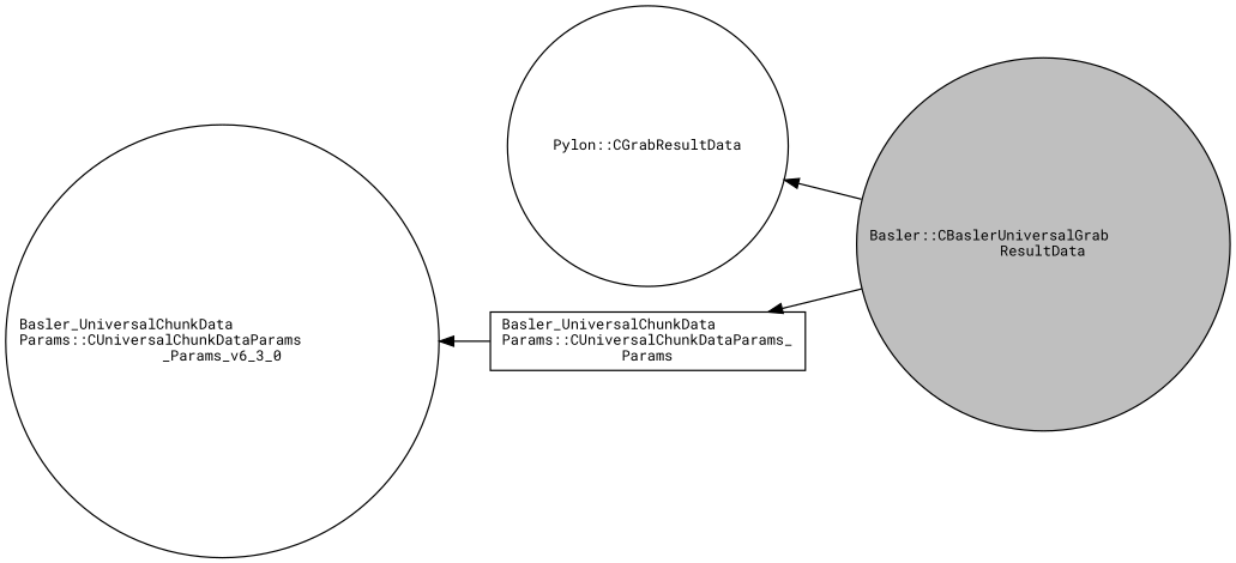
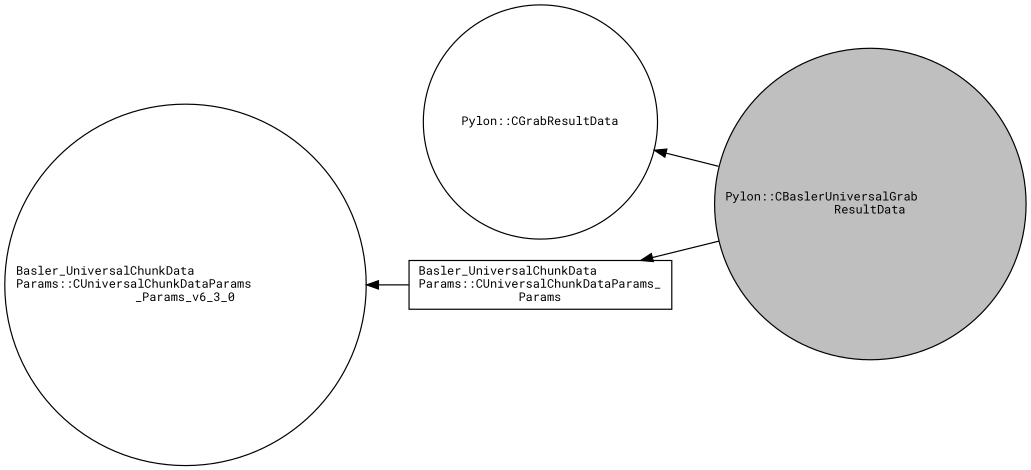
  digraph {
    rankdir=LR
    fontname="Roboto Mono"
    node [color=black fillcolor=white fontname="Roboto Mono" fontsize=10 shape=circle style=filled]
    edge [color=black dir=back fontname="Roboto Mono" fontsize=10 labelfontname=Helvetica labelfontsize=10 style=solid]
-   n1 [fillcolor=grey75 fontcolor=black height=0.2 label="Basler::CBaslerUniversalGrab\lResultData" width=0.4]
+   n1 [fillcolor=grey75 fontcolor=black height=0.2 label="Pylon::CBaslerUniversalGrab\lResultData" width=0.4]
    n2 [height=0.2 label="Pylon::CGrabResultData" width=0.4]
    n3 [height=0.2 label="Basler_UniversalChunkData\lParams::CUniversalChunkDataParams_\lParams" shape=box width=0.4]
    n4 [height=0.2 label="Basler_UniversalChunkData\lParams::CUniversalChunkDataParams\l_Params_v6_3_0" width=0.4]
    n2 -> n1
    n3 -> n1
    n4 -> n3
  }
